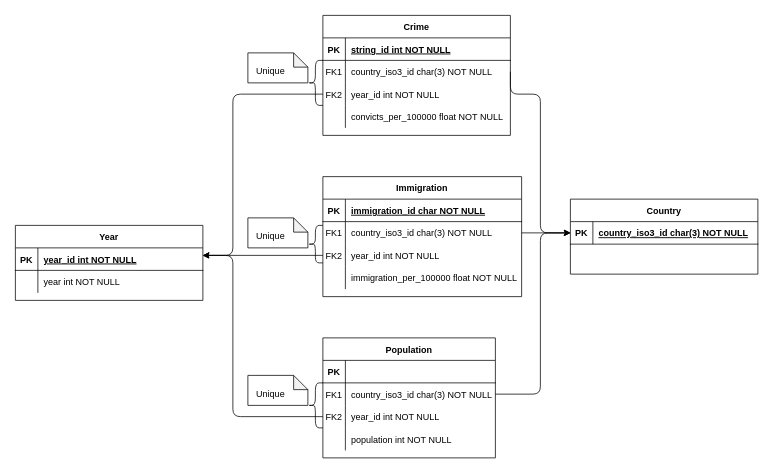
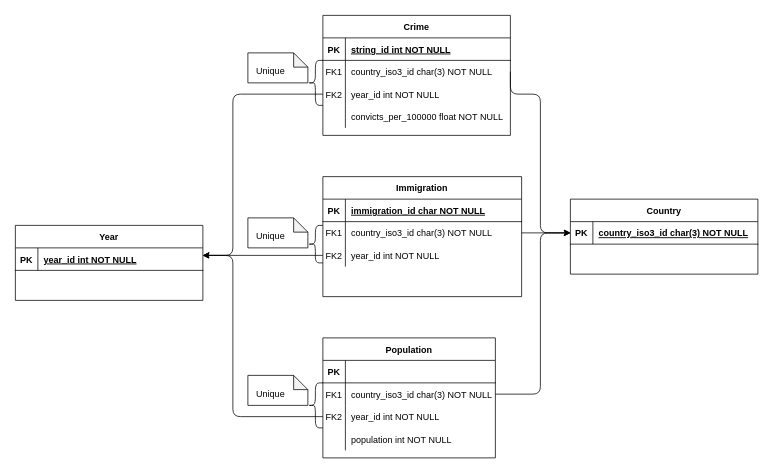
  <mxCell id="0" />
  <mxCell id="1" parent="0" />
  <mxCell id="2" value="" style="shape=note;whiteSpace=wrap;html=1;backgroundOutline=1;darkOpacity=0.05;size=19;" vertex="1" parent="1"><mxGeometry x="330" y="70" width="80" height="40" as="geometry" /></mxCell>
  <mxCell id="3" value="Country" style="shape=table;startSize=30;container=1;collapsible=1;childLayout=tableLayout;fixedRows=1;rowLines=0;fontStyle=1;align=center;resizeLast=1;" parent="1" vertex="1"><mxGeometry x="760" y="265" width="250" height="100" as="geometry" /></mxCell>
  <mxCell id="4" value="" style="shape=partialRectangle;collapsible=0;dropTarget=0;pointerEvents=0;fillColor=none;points=[[0,0.5],[1,0.5]];portConstraint=eastwest;top=0;left=0;right=0;bottom=1;" parent="3" vertex="1"><mxGeometry y="30" width="250" height="30" as="geometry" /></mxCell>
  <mxCell id="5" value="PK" style="shape=partialRectangle;overflow=hidden;connectable=0;fillColor=none;top=0;left=0;bottom=0;right=0;fontStyle=1;" parent="4" vertex="1"><mxGeometry width="30" height="30" as="geometry"><mxRectangle width="30" height="30" as="alternateBounds" /></mxGeometry></mxCell>
  <mxCell id="6" value="country_iso3_id char(3) NOT NULL" style="shape=partialRectangle;overflow=hidden;connectable=0;fillColor=none;top=0;left=0;bottom=0;right=0;align=left;spacingLeft=6;fontStyle=5;" parent="4" vertex="1"><mxGeometry x="30" width="220" height="30" as="geometry"><mxRectangle width="220" height="30" as="alternateBounds" /></mxGeometry></mxCell>
  <mxCell id="7" value="" style="shape=partialRectangle;collapsible=0;dropTarget=0;pointerEvents=0;fillColor=none;points=[[0,0.5],[1,0.5]];portConstraint=eastwest;top=0;left=0;right=0;bottom=0;" parent="3" vertex="1"><mxGeometry y="60" width="250" height="30" as="geometry" /></mxCell>
  <mxCell id="8" value="" style="shape=partialRectangle;overflow=hidden;connectable=0;fillColor=none;top=0;left=0;bottom=0;right=0;" parent="7" vertex="1"><mxGeometry width="30" height="30" as="geometry"><mxRectangle width="30" height="30" as="alternateBounds" /></mxGeometry></mxCell>
  <mxCell id="9" value="Crime" style="shape=table;startSize=30;container=1;collapsible=1;childLayout=tableLayout;fixedRows=1;rowLines=0;fontStyle=1;align=center;resizeLast=1;" parent="1" vertex="1"><mxGeometry x="430" y="20" width="250" height="160" as="geometry" /></mxCell>
  <mxCell id="10" value="" style="shape=partialRectangle;collapsible=0;dropTarget=0;pointerEvents=0;fillColor=none;points=[[0,0.5],[1,0.5]];portConstraint=eastwest;top=0;left=0;right=0;bottom=1;" parent="9" vertex="1"><mxGeometry y="30" width="250" height="30" as="geometry" /></mxCell>
  <mxCell id="11" value="PK" style="shape=partialRectangle;overflow=hidden;connectable=0;fillColor=none;top=0;left=0;bottom=0;right=0;fontStyle=1;" parent="10" vertex="1"><mxGeometry width="30" height="30" as="geometry"><mxRectangle width="30" height="30" as="alternateBounds" /></mxGeometry></mxCell>
  <mxCell id="12" value="string_id int NOT NULL " style="shape=partialRectangle;overflow=hidden;connectable=0;fillColor=none;top=0;left=0;bottom=0;right=0;align=left;spacingLeft=6;fontStyle=5;" parent="10" vertex="1"><mxGeometry x="30" width="220" height="30" as="geometry"><mxRectangle width="220" height="30" as="alternateBounds" /></mxGeometry></mxCell>
  <mxCell id="13" value="" style="shape=partialRectangle;collapsible=0;dropTarget=0;pointerEvents=0;fillColor=none;points=[[0,0.5],[1,0.5]];portConstraint=eastwest;top=0;left=0;right=0;bottom=0;" parent="9" vertex="1"><mxGeometry y="60" width="250" height="30" as="geometry" /></mxCell>
  <mxCell id="14" value="FK1" style="shape=partialRectangle;overflow=hidden;connectable=0;fillColor=none;top=0;left=0;bottom=0;right=0;" parent="13" vertex="1"><mxGeometry width="30" height="30" as="geometry"><mxRectangle width="30" height="30" as="alternateBounds" /></mxGeometry></mxCell>
  <mxCell id="15" value="country_iso3_id char(3) NOT NULL" style="shape=partialRectangle;overflow=hidden;connectable=0;fillColor=none;top=0;left=0;bottom=0;right=0;align=left;spacingLeft=6;fontStyle=0" parent="13" vertex="1"><mxGeometry x="30" width="220" height="30" as="geometry"><mxRectangle width="220" height="30" as="alternateBounds" /></mxGeometry></mxCell>
  <mxCell id="16" value="" style="shape=partialRectangle;collapsible=0;dropTarget=0;pointerEvents=0;fillColor=none;points=[[0,0.5],[1,0.5]];portConstraint=eastwest;top=0;left=0;right=0;bottom=0;" parent="9" vertex="1"><mxGeometry y="90" width="250" height="30" as="geometry" /></mxCell>
  <mxCell id="17" value="FK2" style="shape=partialRectangle;overflow=hidden;connectable=0;fillColor=none;top=0;left=0;bottom=0;right=0;" parent="16" vertex="1"><mxGeometry width="30" height="30" as="geometry"><mxRectangle width="30" height="30" as="alternateBounds" /></mxGeometry></mxCell>
  <mxCell id="18" value="year_id int NOT NULL" style="shape=partialRectangle;overflow=hidden;connectable=0;fillColor=none;top=0;left=0;bottom=0;right=0;align=left;spacingLeft=6;" parent="16" vertex="1"><mxGeometry x="30" width="220" height="30" as="geometry"><mxRectangle width="220" height="30" as="alternateBounds" /></mxGeometry></mxCell>
  <mxCell id="19" value="" style="shape=partialRectangle;collapsible=0;dropTarget=0;pointerEvents=0;fillColor=none;points=[[0,0.5],[1,0.5]];portConstraint=eastwest;top=0;left=0;right=0;bottom=0;" parent="9" vertex="1"><mxGeometry y="120" width="250" height="30" as="geometry" /></mxCell>
  <mxCell id="20" value="" style="shape=partialRectangle;overflow=hidden;connectable=0;fillColor=none;top=0;left=0;bottom=0;right=0;" parent="19" vertex="1"><mxGeometry width="30" height="30" as="geometry"><mxRectangle width="30" height="30" as="alternateBounds" /></mxGeometry></mxCell>
  <mxCell id="21" value="convicts_per_100000 float NOT NULL" style="shape=partialRectangle;overflow=hidden;connectable=0;fillColor=none;top=0;left=0;bottom=0;right=0;align=left;spacingLeft=6;" parent="19" vertex="1"><mxGeometry x="30" width="220" height="30" as="geometry"><mxRectangle width="220" height="30" as="alternateBounds" /></mxGeometry></mxCell>
  <mxCell id="22" value="Immigration" style="shape=table;startSize=30;container=1;collapsible=1;childLayout=tableLayout;fixedRows=1;rowLines=0;fontStyle=1;align=center;resizeLast=1;" parent="1" vertex="1"><mxGeometry x="430" y="235" width="265" height="160" as="geometry" /></mxCell>
  <mxCell id="23" value="" style="shape=partialRectangle;collapsible=0;dropTarget=0;pointerEvents=0;fillColor=none;points=[[0,0.5],[1,0.5]];portConstraint=eastwest;top=0;left=0;right=0;bottom=1;" parent="22" vertex="1"><mxGeometry y="30" width="265" height="30" as="geometry" /></mxCell>
  <mxCell id="24" value="PK" style="shape=partialRectangle;overflow=hidden;connectable=0;fillColor=none;top=0;left=0;bottom=0;right=0;fontStyle=1;" parent="23" vertex="1"><mxGeometry width="30" height="30" as="geometry"><mxRectangle width="30" height="30" as="alternateBounds" /></mxGeometry></mxCell>
  <mxCell id="25" value="immigration_id char NOT NULL" style="shape=partialRectangle;overflow=hidden;connectable=0;fillColor=none;top=0;left=0;bottom=0;right=0;align=left;spacingLeft=6;fontStyle=5;" parent="23" vertex="1"><mxGeometry x="30" width="235" height="30" as="geometry"><mxRectangle width="235" height="30" as="alternateBounds" /></mxGeometry></mxCell>
  <mxCell id="26" value="" style="shape=partialRectangle;collapsible=0;dropTarget=0;pointerEvents=0;fillColor=none;points=[[0,0.5],[1,0.5]];portConstraint=eastwest;top=0;left=0;right=0;bottom=0;" parent="22" vertex="1"><mxGeometry y="60" width="265" height="30" as="geometry" /></mxCell>
  <mxCell id="27" value="FK1" style="shape=partialRectangle;overflow=hidden;connectable=0;fillColor=none;top=0;left=0;bottom=0;right=0;" parent="26" vertex="1"><mxGeometry width="30" height="30" as="geometry"><mxRectangle width="30" height="30" as="alternateBounds" /></mxGeometry></mxCell>
  <mxCell id="28" value="country_iso3_id char(3) NOT NULL" style="shape=partialRectangle;overflow=hidden;connectable=0;fillColor=none;top=0;left=0;bottom=0;right=0;align=left;spacingLeft=6;" parent="26" vertex="1"><mxGeometry x="30" width="235" height="30" as="geometry"><mxRectangle width="235" height="30" as="alternateBounds" /></mxGeometry></mxCell>
  <mxCell id="29" value="" style="shape=partialRectangle;collapsible=0;dropTarget=0;pointerEvents=0;fillColor=none;points=[[0,0.5],[1,0.5]];portConstraint=eastwest;top=0;left=0;right=0;bottom=0;" parent="22" vertex="1"><mxGeometry y="90" width="265" height="30" as="geometry" /></mxCell>
  <mxCell id="30" value="FK2" style="shape=partialRectangle;overflow=hidden;connectable=0;fillColor=none;top=0;left=0;bottom=0;right=0;" parent="29" vertex="1"><mxGeometry width="30" height="30" as="geometry"><mxRectangle width="30" height="30" as="alternateBounds" /></mxGeometry></mxCell>
  <mxCell id="31" value="year_id int NOT NULL" style="shape=partialRectangle;overflow=hidden;connectable=0;fillColor=none;top=0;left=0;bottom=0;right=0;align=left;spacingLeft=6;" parent="29" vertex="1"><mxGeometry x="30" width="235" height="30" as="geometry"><mxRectangle width="235" height="30" as="alternateBounds" /></mxGeometry></mxCell>
  <mxCell id="32" value="" style="shape=partialRectangle;collapsible=0;dropTarget=0;pointerEvents=0;fillColor=none;points=[[0,0.5],[1,0.5]];portConstraint=eastwest;top=0;left=0;right=0;bottom=0;" parent="22" vertex="1"><mxGeometry y="120" width="265" height="30" as="geometry" /></mxCell>
  <mxCell id="33" value="" style="shape=partialRectangle;overflow=hidden;connectable=0;fillColor=none;top=0;left=0;bottom=0;right=0;" parent="32" vertex="1"><mxGeometry width="30" height="30" as="geometry"><mxRectangle width="30" height="30" as="alternateBounds" /></mxGeometry></mxCell>
- <mxCell id="34" value="immigration_per_100000 float NOT NULL" style="shape=partialRectangle;overflow=hidden;connectable=0;fillColor=none;top=0;left=0;bottom=0;right=0;align=left;spacingLeft=6;" parent="32" vertex="1"><mxGeometry x="30" width="235" height="30" as="geometry"><mxRectangle width="235" height="30" as="alternateBounds" /></mxGeometry></mxCell>
  <mxCell id="35" value="Year" style="shape=table;startSize=30;container=1;collapsible=1;childLayout=tableLayout;fixedRows=1;rowLines=0;fontStyle=1;align=center;resizeLast=1;" parent="1" vertex="1"><mxGeometry x="20" y="300" width="250" height="100" as="geometry" /></mxCell>
  <mxCell id="36" value="" style="shape=partialRectangle;collapsible=0;dropTarget=0;pointerEvents=0;fillColor=none;points=[[0,0.5],[1,0.5]];portConstraint=eastwest;top=0;left=0;right=0;bottom=1;" parent="35" vertex="1"><mxGeometry y="30" width="250" height="30" as="geometry" /></mxCell>
  <mxCell id="37" value="PK" style="shape=partialRectangle;overflow=hidden;connectable=0;fillColor=none;top=0;left=0;bottom=0;right=0;fontStyle=1;" parent="36" vertex="1"><mxGeometry width="30" height="30" as="geometry"><mxRectangle width="30" height="30" as="alternateBounds" /></mxGeometry></mxCell>
  <mxCell id="38" value="year_id int NOT NULL" style="shape=partialRectangle;overflow=hidden;connectable=0;fillColor=none;top=0;left=0;bottom=0;right=0;align=left;spacingLeft=6;fontStyle=5;" parent="36" vertex="1"><mxGeometry x="30" width="220" height="30" as="geometry"><mxRectangle width="220" height="30" as="alternateBounds" /></mxGeometry></mxCell>
  <mxCell id="39" style="shape=partialRectangle;collapsible=0;dropTarget=0;pointerEvents=0;points=[[0,0.5],[1,0.5]];portConstraint=eastwest;top=0;left=0;right=0;bottom=0;fillColor=none;strokeColor=inherit;strokeWidth=0;" parent="35" vertex="1"><mxGeometry y="60" width="250" height="30" as="geometry" /></mxCell>
  <mxCell id="40" style="shape=partialRectangle;overflow=hidden;connectable=0;fillColor=none;top=0;left=0;bottom=0;right=0;strokeColor=default;strokeWidth=0;" parent="39" vertex="1"><mxGeometry width="30" height="30" as="geometry"><mxRectangle width="30" height="30" as="alternateBounds" /></mxGeometry></mxCell>
- <mxCell id="41" value="year int NOT NULL" style="shape=partialRectangle;overflow=hidden;connectable=0;fillColor=none;top=0;left=0;bottom=0;right=0;align=left;spacingLeft=6;strokeColor=inherit;strokeWidth=0;perimeterSpacing=0;allowArrows=1;" parent="39" vertex="1"><mxGeometry x="30" width="220" height="30" as="geometry"><mxRectangle width="220" height="30" as="alternateBounds" /></mxGeometry></mxCell>
  <mxCell id="42" value="Population" style="shape=table;startSize=30;container=1;collapsible=1;childLayout=tableLayout;fixedRows=1;rowLines=0;fontStyle=1;align=center;resizeLast=1;" parent="1" vertex="1"><mxGeometry x="430" y="450" width="230" height="160" as="geometry" /></mxCell>
  <mxCell id="43" value="" style="shape=partialRectangle;collapsible=0;dropTarget=0;pointerEvents=0;fillColor=none;points=[[0,0.5],[1,0.5]];portConstraint=eastwest;top=0;left=0;right=0;bottom=1;" parent="42" vertex="1"><mxGeometry y="30" width="230" height="30" as="geometry" /></mxCell>
  <mxCell id="44" value="PK" style="shape=partialRectangle;overflow=hidden;connectable=0;fillColor=none;top=0;left=0;bottom=0;right=0;fontStyle=1;" parent="43" vertex="1"><mxGeometry width="30" height="30" as="geometry"><mxRectangle width="30" height="30" as="alternateBounds" /></mxGeometry></mxCell>
  <mxCell id="45" value="" style="shape=partialRectangle;collapsible=0;dropTarget=0;pointerEvents=0;fillColor=none;points=[[0,0.5],[1,0.5]];portConstraint=eastwest;top=0;left=0;right=0;bottom=0;" parent="42" vertex="1"><mxGeometry y="60" width="230" height="30" as="geometry" /></mxCell>
  <mxCell id="46" value="FK1" style="shape=partialRectangle;overflow=hidden;connectable=0;fillColor=none;top=0;left=0;bottom=0;right=0;" parent="45" vertex="1"><mxGeometry width="30" height="30" as="geometry"><mxRectangle width="30" height="30" as="alternateBounds" /></mxGeometry></mxCell>
  <mxCell id="47" value="country_iso3_id char(3) NOT NULL" style="shape=partialRectangle;overflow=hidden;connectable=0;fillColor=none;top=0;left=0;bottom=0;right=0;align=left;spacingLeft=6;" parent="45" vertex="1"><mxGeometry x="30" width="200" height="30" as="geometry"><mxRectangle width="200" height="30" as="alternateBounds" /></mxGeometry></mxCell>
  <mxCell id="48" value="" style="shape=partialRectangle;collapsible=0;dropTarget=0;pointerEvents=0;fillColor=none;points=[[0,0.5],[1,0.5]];portConstraint=eastwest;top=0;left=0;right=0;bottom=0;" parent="42" vertex="1"><mxGeometry y="90" width="230" height="30" as="geometry" /></mxCell>
  <mxCell id="49" value="FK2" style="shape=partialRectangle;overflow=hidden;connectable=0;fillColor=none;top=0;left=0;bottom=0;right=0;" parent="48" vertex="1"><mxGeometry width="30" height="30" as="geometry"><mxRectangle width="30" height="30" as="alternateBounds" /></mxGeometry></mxCell>
  <mxCell id="50" value="year_id int NOT NULL" style="shape=partialRectangle;overflow=hidden;connectable=0;fillColor=none;top=0;left=0;bottom=0;right=0;align=left;spacingLeft=6;" parent="48" vertex="1"><mxGeometry x="30" width="200" height="30" as="geometry"><mxRectangle width="200" height="30" as="alternateBounds" /></mxGeometry></mxCell>
  <mxCell id="51" style="shape=partialRectangle;collapsible=0;dropTarget=0;pointerEvents=0;fillColor=none;points=[[0,0.5],[1,0.5]];portConstraint=eastwest;top=0;left=0;right=0;bottom=0;" parent="42" vertex="1"><mxGeometry y="120" width="230" height="30" as="geometry" /></mxCell>
  <mxCell id="52" style="shape=partialRectangle;overflow=hidden;connectable=0;fillColor=none;top=0;left=0;bottom=0;right=0;" parent="51" vertex="1"><mxGeometry width="30" height="30" as="geometry"><mxRectangle width="30" height="30" as="alternateBounds" /></mxGeometry></mxCell>
  <mxCell id="53" value="population int NOT NULL" style="shape=partialRectangle;overflow=hidden;connectable=0;fillColor=none;top=0;left=0;bottom=0;right=0;align=left;spacingLeft=6;" parent="51" vertex="1"><mxGeometry x="30" width="200" height="30" as="geometry"><mxRectangle width="200" height="30" as="alternateBounds" /></mxGeometry></mxCell>
  <mxCell id="54" style="edgeStyle=orthogonalEdgeStyle;rounded=1;orthogonalLoop=1;jettySize=auto;html=1;entryX=0;entryY=0.5;entryDx=0;entryDy=0;exitX=1;exitY=0.5;exitDx=0;exitDy=0;curved=0;jumpStyle=arc;jumpSize=12;" edge="1" parent="1" source="13" target="4"><mxGeometry relative="1" as="geometry"><mxPoint x="750" y="70" as="sourcePoint" /><Array as="points"><mxPoint x="680" y="125" /><mxPoint x="720" y="125" /><mxPoint x="720" y="310" /></Array></mxGeometry></mxCell>
  <mxCell id="55" style="edgeStyle=orthogonalEdgeStyle;rounded=1;orthogonalLoop=1;jettySize=auto;html=1;entryX=0;entryY=0.5;entryDx=0;entryDy=0;exitX=1;exitY=0.5;exitDx=0;exitDy=0;curved=0;jumpStyle=arc;jumpSize=12;" edge="1" parent="1" source="26" target="4"><mxGeometry relative="1" as="geometry"><mxPoint x="695" y="310" as="sourcePoint" /><Array as="points"><mxPoint x="740" y="310" /><mxPoint x="740" y="310" /></Array></mxGeometry></mxCell>
  <mxCell id="56" style="edgeStyle=orthogonalEdgeStyle;rounded=1;orthogonalLoop=1;jettySize=auto;html=1;entryX=0;entryY=0.5;entryDx=0;entryDy=0;exitX=1;exitY=0.5;exitDx=0;exitDy=0;curved=0;jumpStyle=arc;jumpSize=12;" edge="1" parent="1" source="45" target="4"><mxGeometry relative="1" as="geometry"><Array as="points"><mxPoint x="720" y="525" /><mxPoint x="720" y="310" /></Array></mxGeometry></mxCell>
  <mxCell id="57" value="" style="shape=curlyBracket;whiteSpace=wrap;html=1;rounded=1;labelPosition=left;verticalLabelPosition=middle;align=right;verticalAlign=middle;" vertex="1" parent="1"><mxGeometry x="410" y="80" width="20" height="60" as="geometry" /></mxCell>
  <mxCell id="58" value="Unique" style="text;html=1;align=center;verticalAlign=middle;resizable=0;points=[];autosize=1;strokeColor=none;fillColor=none;rounded=0;gradientColor=none;" vertex="1" parent="1"><mxGeometry x="330" y="80" width="60" height="30" as="geometry" /></mxCell>
  <mxCell id="59" value="" style="shape=curlyBracket;whiteSpace=wrap;html=1;rounded=1;labelPosition=left;verticalLabelPosition=middle;align=right;verticalAlign=middle;" vertex="1" parent="1"><mxGeometry x="410" y="300" width="20" height="50" as="geometry" /></mxCell>
  <mxCell id="60" value="" style="shape=curlyBracket;whiteSpace=wrap;html=1;rounded=1;labelPosition=left;verticalLabelPosition=middle;align=right;verticalAlign=middle;" vertex="1" parent="1"><mxGeometry x="410" y="510" width="20" height="60" as="geometry" /></mxCell>
  <mxCell id="61" style="edgeStyle=orthogonalEdgeStyle;rounded=1;orthogonalLoop=1;jettySize=auto;html=1;curved=0;jumpStyle=arc;jumpSize=12;exitX=0;exitY=0.5;exitDx=0;exitDy=0;" edge="1" parent="1" source="16"><mxGeometry relative="1" as="geometry"><mxPoint x="270" y="340" as="targetPoint" /><Array as="points"><mxPoint x="310" y="125" /><mxPoint x="310" y="340" /></Array></mxGeometry></mxCell>
  <mxCell id="62" style="edgeStyle=orthogonalEdgeStyle;rounded=1;orthogonalLoop=1;jettySize=auto;html=1;curved=0;jumpStyle=arc;jumpSize=12;exitX=0;exitY=0.5;exitDx=0;exitDy=0;" edge="1" parent="1" source="29"><mxGeometry relative="1" as="geometry"><mxPoint x="400" y="380" as="sourcePoint" /><mxPoint x="270" y="340" as="targetPoint" /><Array as="points"><mxPoint x="270" y="340" /></Array></mxGeometry></mxCell>
  <mxCell id="63" style="edgeStyle=orthogonalEdgeStyle;rounded=1;orthogonalLoop=1;jettySize=auto;html=1;curved=0;jumpStyle=arc;jumpSize=12;" edge="1" parent="1" source="48"><mxGeometry relative="1" as="geometry"><mxPoint x="270" y="340" as="targetPoint" /><Array as="points"><mxPoint x="310" y="555" /><mxPoint x="310" y="340" /><mxPoint x="270" y="340" /></Array></mxGeometry></mxCell>
  <mxCell id="64" value="" style="shape=note;whiteSpace=wrap;html=1;backgroundOutline=1;darkOpacity=0.05;size=19;" vertex="1" parent="1"><mxGeometry x="330" y="290" width="80" height="40" as="geometry" /></mxCell>
  <mxCell id="65" value="Unique" style="text;html=1;align=center;verticalAlign=middle;resizable=0;points=[];autosize=1;strokeColor=none;fillColor=none;rounded=0;gradientColor=none;" vertex="1" parent="1"><mxGeometry x="330" y="300" width="60" height="30" as="geometry" /></mxCell>
  <mxCell id="66" value="" style="shape=note;whiteSpace=wrap;html=1;backgroundOutline=1;darkOpacity=0.05;size=19;" vertex="1" parent="1"><mxGeometry x="330" y="500" width="80" height="40" as="geometry" /></mxCell>
  <mxCell id="67" value="Unique" style="text;html=1;align=center;verticalAlign=middle;resizable=0;points=[];autosize=1;strokeColor=none;fillColor=none;rounded=0;gradientColor=none;" vertex="1" parent="1"><mxGeometry x="330" y="510" width="60" height="30" as="geometry" /></mxCell>
